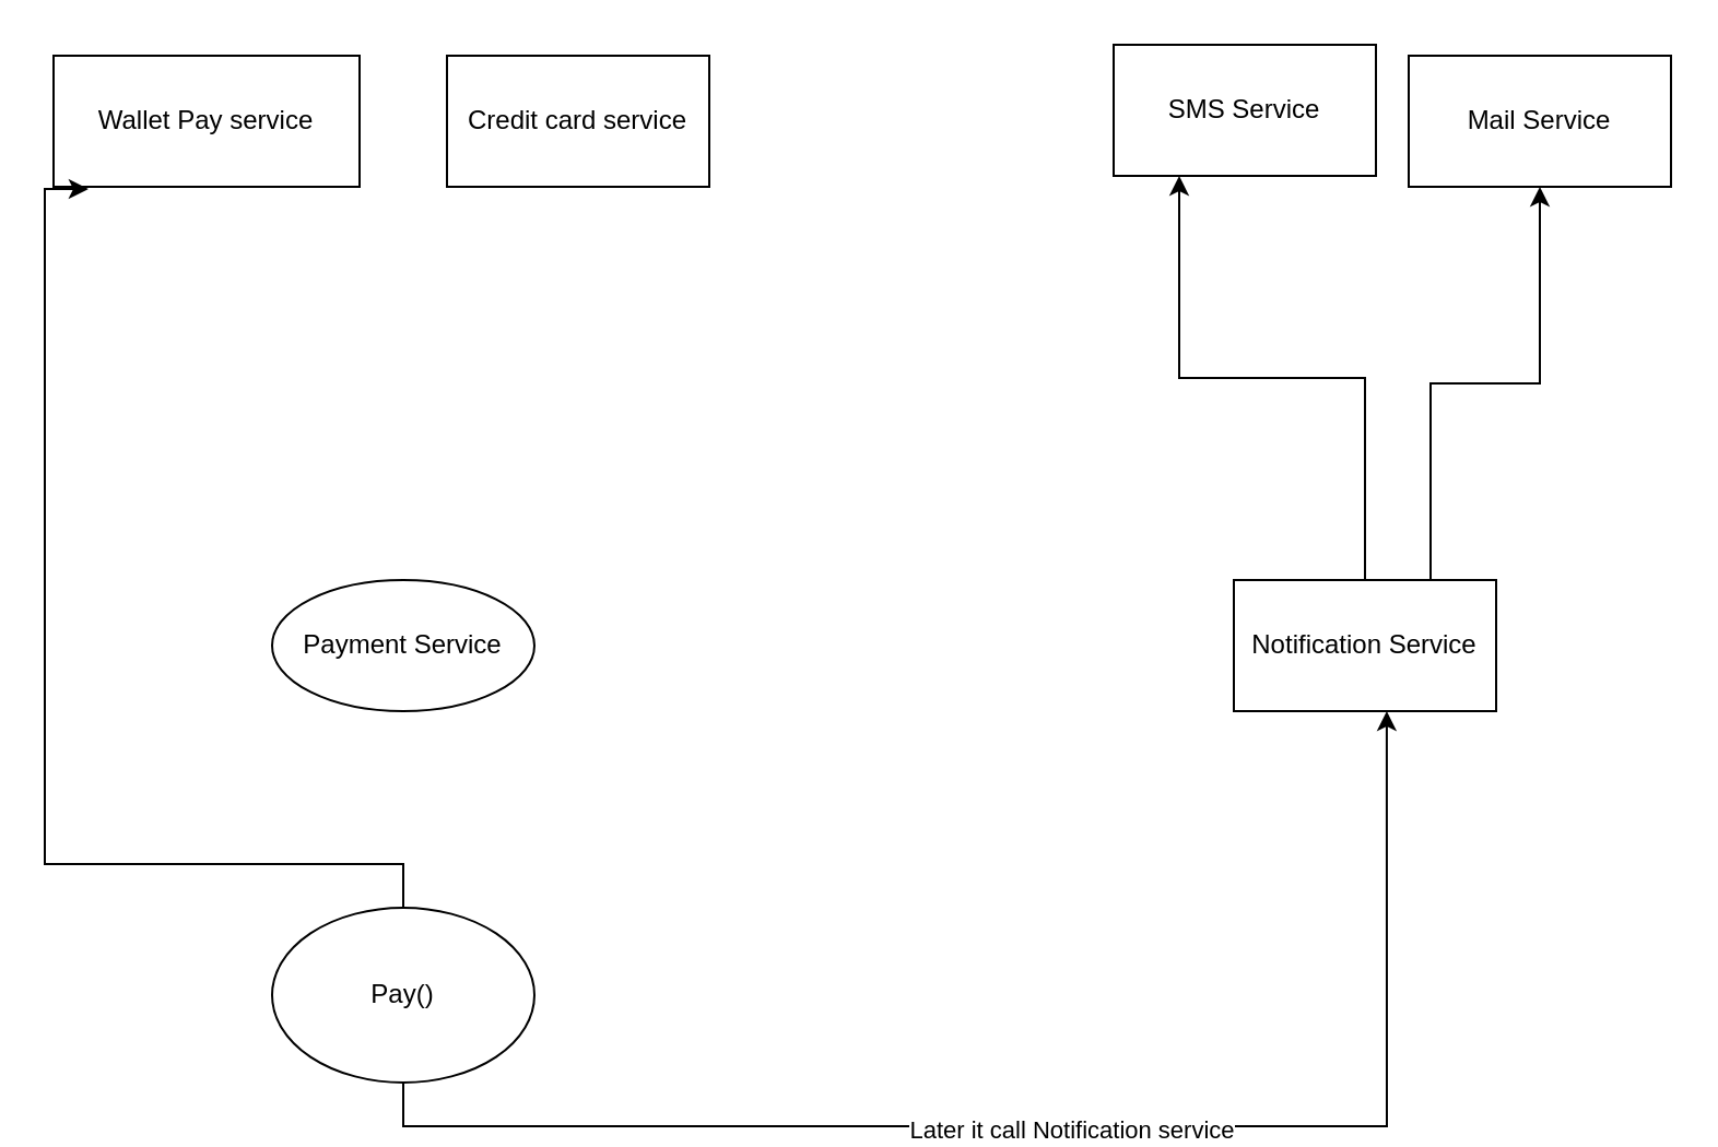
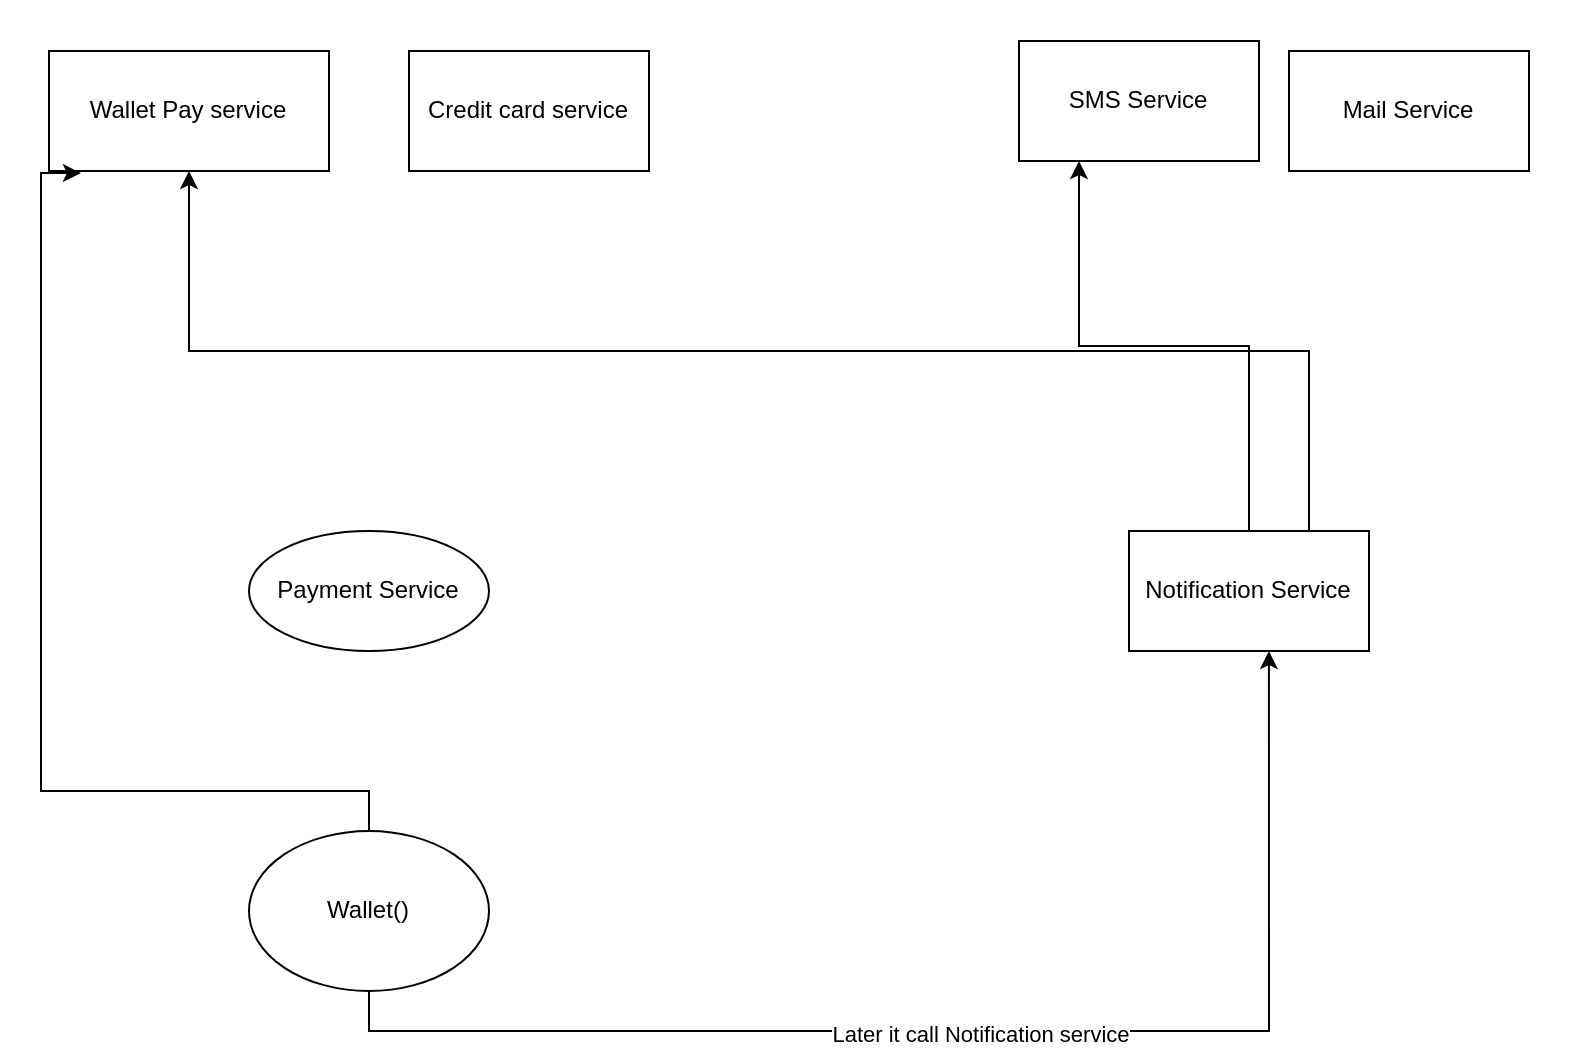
  <mxCell id="0" />
  <mxCell id="1" parent="0" />
  <mxCell id="2" value="Wallet Pay service" style="rounded=0;whiteSpace=wrap;html=1;" vertex="1" parent="1"><mxGeometry x="24" y="25" width="140" height="60" as="geometry" /></mxCell>
  <mxCell id="3" value="Credit card service" style="rounded=0;whiteSpace=wrap;html=1;" vertex="1" parent="1"><mxGeometry x="204" y="25" width="120" height="60" as="geometry" /></mxCell>
  <mxCell id="4" value="Payment Service" style="ellipse;whiteSpace=wrap;html=1;" vertex="1" parent="1"><mxGeometry x="124" y="265" width="120" height="60" as="geometry" /></mxCell>
  <mxCell id="5" style="edgeStyle=orthogonalEdgeStyle;rounded=0;orthogonalLoop=1;jettySize=auto;html=1;exitX=0.5;exitY=0;exitDx=0;exitDy=0;entryX=0.25;entryY=1;entryDx=0;entryDy=0;" edge="1" parent="1" source="7" target="8"><mxGeometry relative="1" as="geometry" /></mxCell>
- <mxCell id="6" style="edgeStyle=orthogonalEdgeStyle;rounded=0;orthogonalLoop=1;jettySize=auto;html=1;exitX=0.75;exitY=0;exitDx=0;exitDy=0;entryX=0.5;entryY=1;entryDx=0;entryDy=0;" edge="1" parent="1" source="7" target="9"><mxGeometry relative="1" as="geometry" /></mxCell>
+ <mxCell id="6" style="edgeStyle=orthogonalEdgeStyle;rounded=0;orthogonalLoop=1;jettySize=auto;html=1;exitX=0.75;exitY=0;exitDx=0;exitDy=0;" edge="1" parent="1" source="7" target="2"><mxGeometry relative="1" as="geometry" /></mxCell>
  <mxCell id="7" value="Notification Service" style="rounded=0;whiteSpace=wrap;html=1;" vertex="1" parent="1"><mxGeometry x="564" y="265" width="120" height="60" as="geometry" /></mxCell>
  <mxCell id="8" value="SMS Service" style="rounded=0;whiteSpace=wrap;html=1;" vertex="1" parent="1"><mxGeometry x="509" y="20" width="120" height="60" as="geometry" /></mxCell>
  <mxCell id="9" value="Mail Service" style="rounded=0;whiteSpace=wrap;html=1;" vertex="1" parent="1"><mxGeometry x="644" y="25" width="120" height="60" as="geometry" /></mxCell>
  <mxCell id="10" style="edgeStyle=orthogonalEdgeStyle;rounded=0;orthogonalLoop=1;jettySize=auto;html=1;entryX=0.114;entryY=1.017;entryDx=0;entryDy=0;entryPerimeter=0;" edge="1" parent="1" source="13" target="2"><mxGeometry relative="1" as="geometry"><Array as="points"><mxPoint x="184" y="395" /><mxPoint x="20" y="395" /><mxPoint x="20" y="86" /></Array></mxGeometry></mxCell>
  <mxCell id="11" style="edgeStyle=orthogonalEdgeStyle;rounded=0;orthogonalLoop=1;jettySize=auto;html=1;exitX=0.5;exitY=1;exitDx=0;exitDy=0;entryX=0.583;entryY=1;entryDx=0;entryDy=0;entryPerimeter=0;" edge="1" parent="1" source="13" target="7"><mxGeometry relative="1" as="geometry"><mxPoint x="484" y="635" as="targetPoint" /></mxGeometry></mxCell>
  <mxCell id="12" value="Later it call Notification service" style="edgeLabel;html=1;align=center;verticalAlign=middle;resizable=0;points=[];" vertex="1" connectable="0" parent="11"><mxGeometry x="-0.015" y="-1" relative="1" as="geometry"><mxPoint as="offset" /></mxGeometry></mxCell>
- <mxCell id="13" value="Pay()" style="ellipse;whiteSpace=wrap;html=1;" vertex="1" parent="1"><mxGeometry x="124" y="415" width="120" height="80" as="geometry" /></mxCell>
+ <mxCell id="13" value="Wallet()" style="ellipse;whiteSpace=wrap;html=1;" vertex="1" parent="1"><mxGeometry x="124" y="415" width="120" height="80" as="geometry" /></mxCell>
